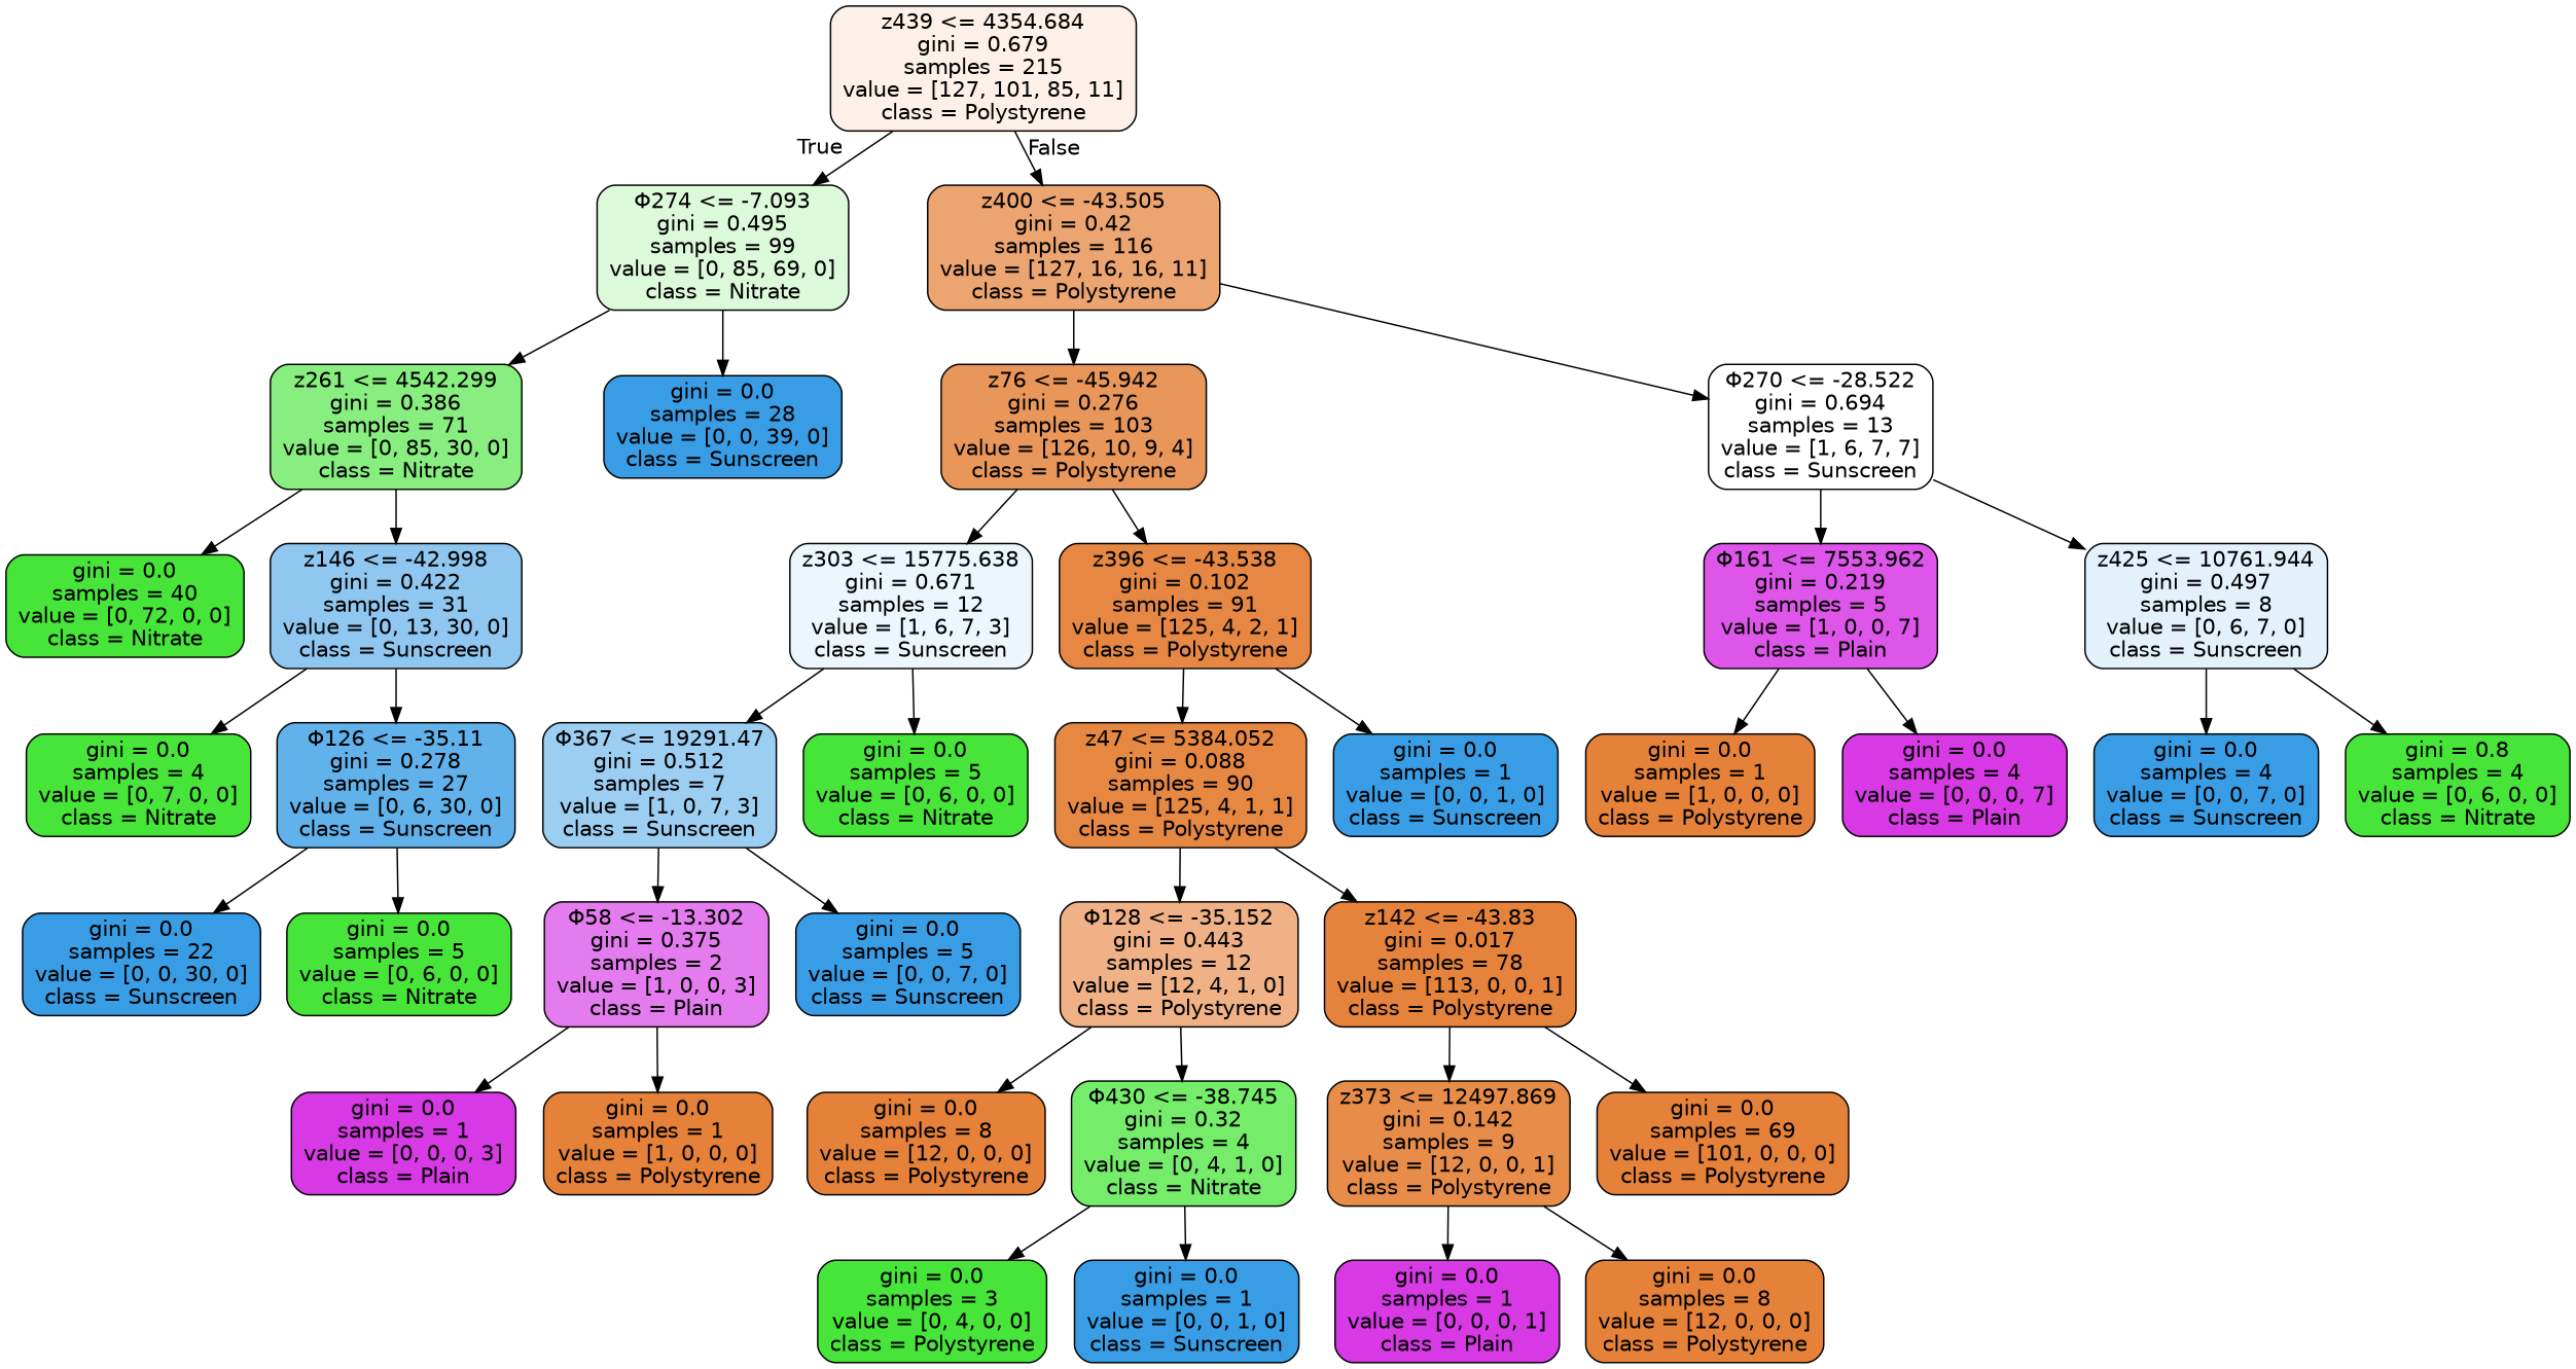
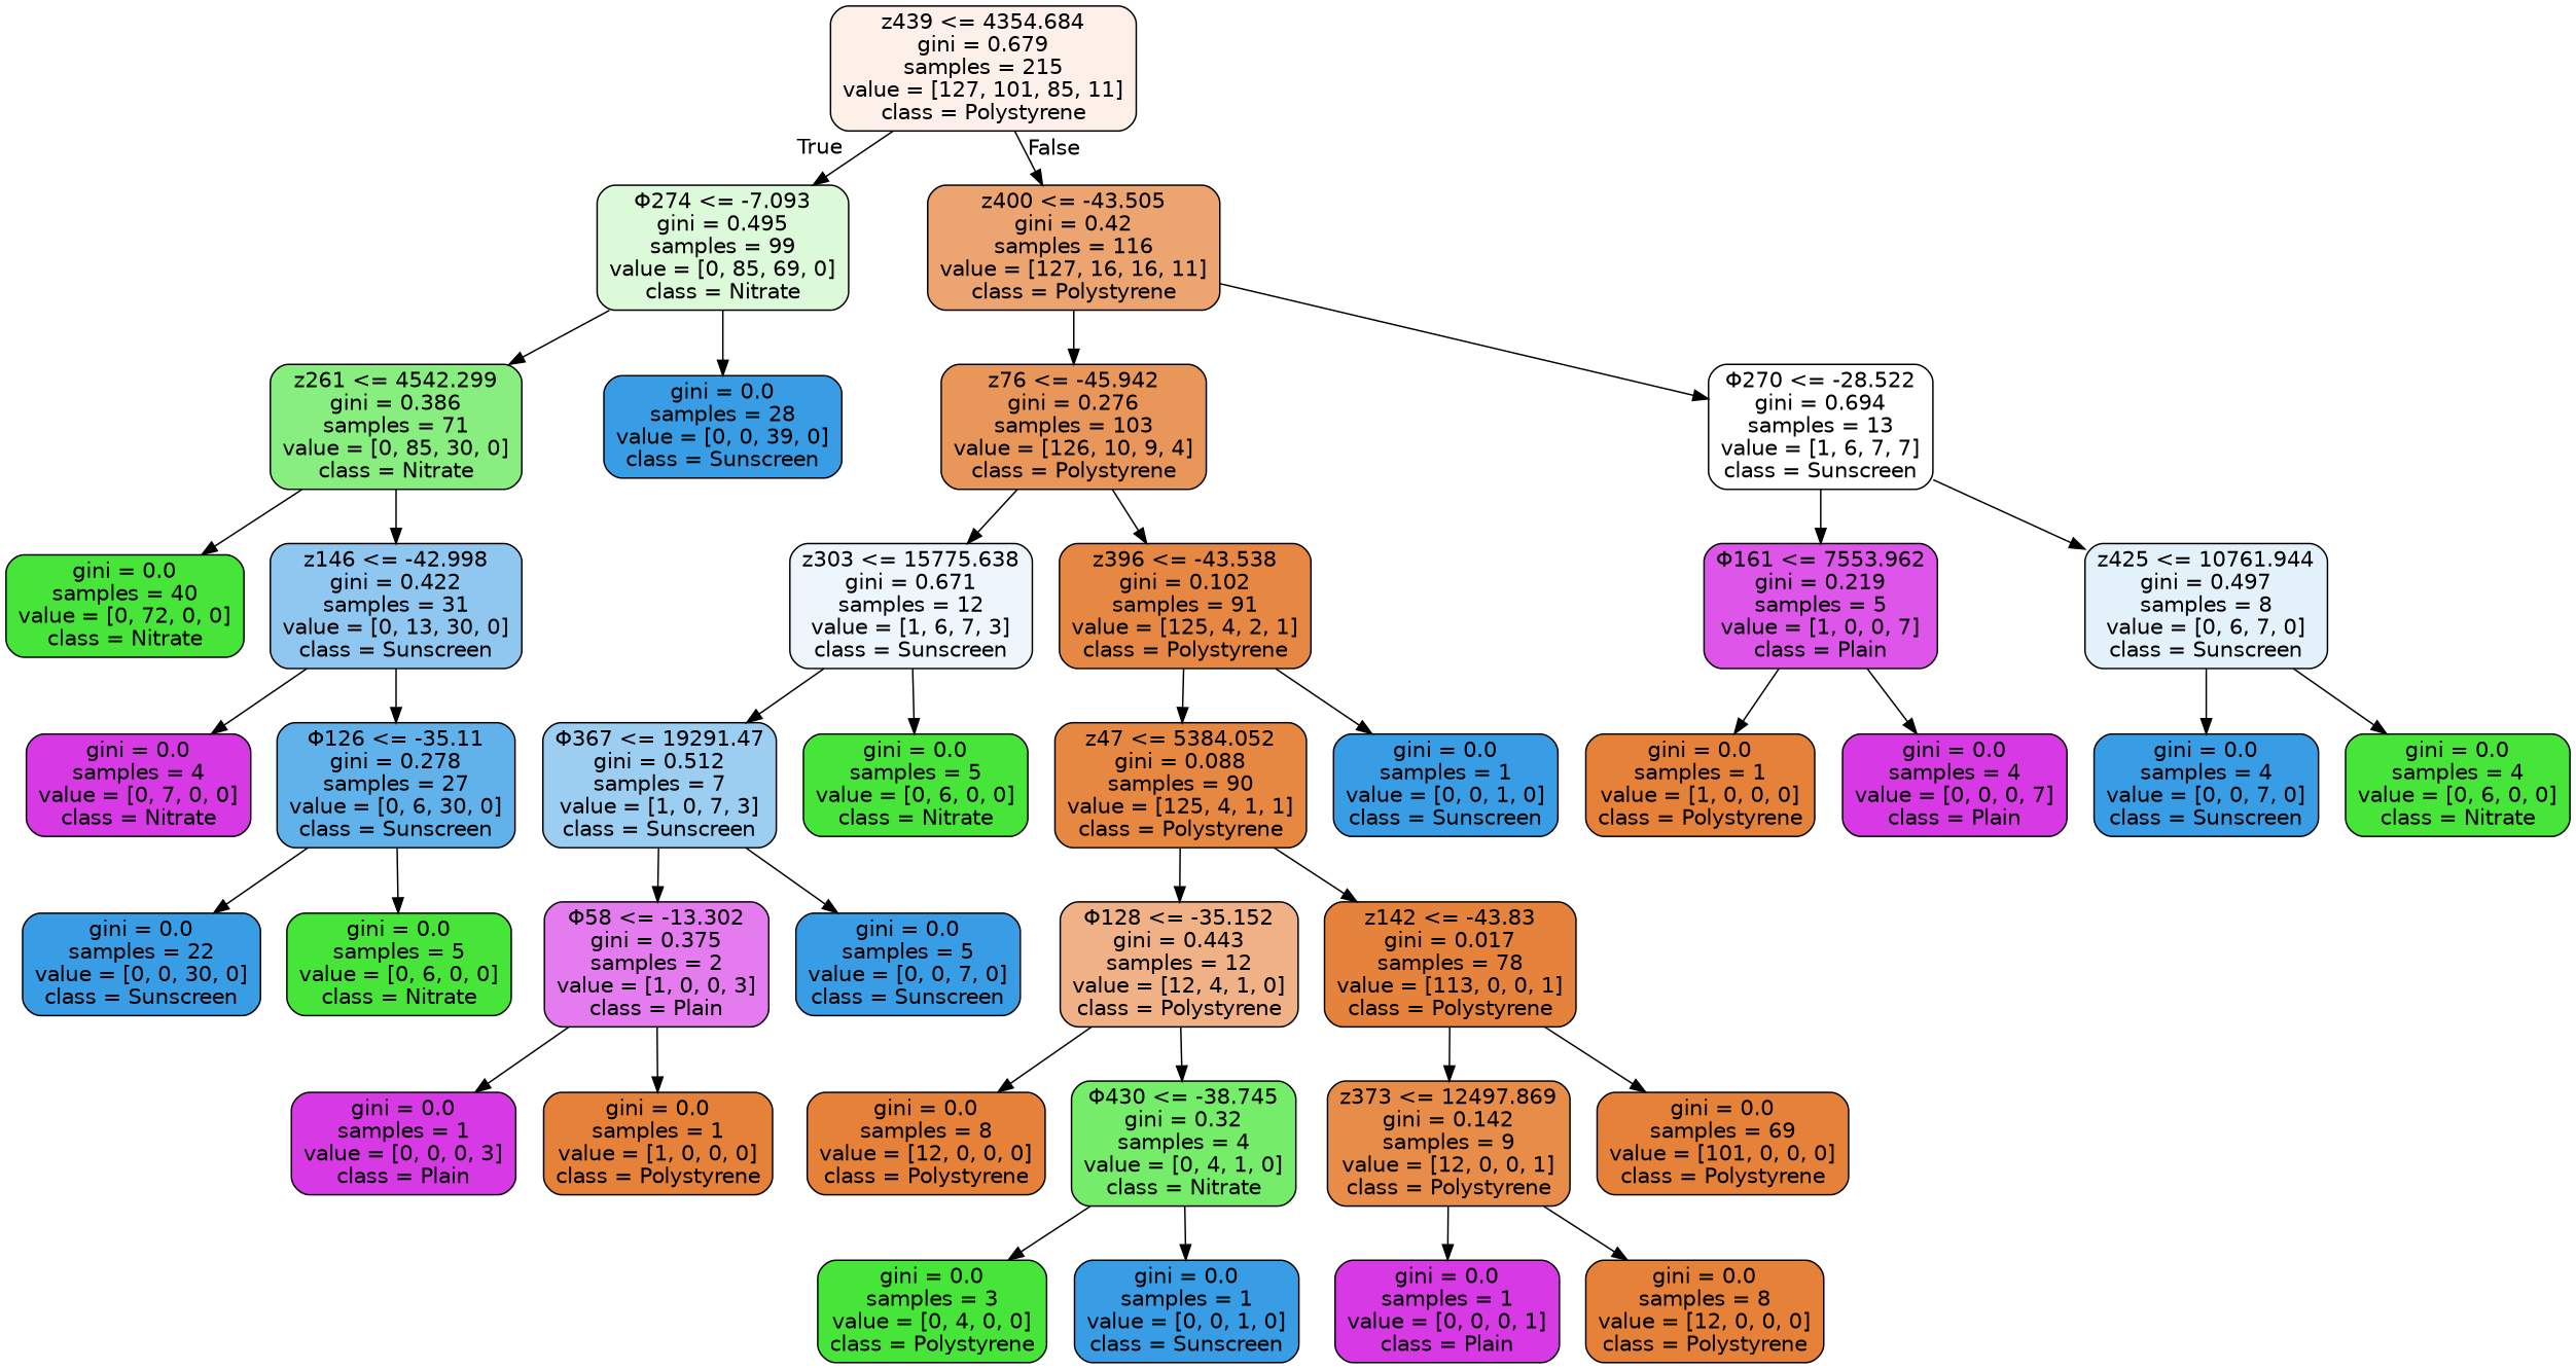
  digraph {
    node [color=black fillcolor="#399de5" fontname=helvetica shape=box style="filled, rounded"]
    edge [fontname=helvetica]
    n1 [fillcolor="#fcf0e8" label="z439 <= 4354.684\ngini = 0.679\nsamples = 215\nvalue = [127, 101, 85, 11]\nclass = Polystyrene"]
    n2 [fillcolor="#dcfada" label="Φ274 <= -7.093\ngini = 0.495\nsamples = 99\nvalue = [0, 85, 69, 0]\nclass = Nitrate"]
    n3 [fillcolor="#eca470" label="z400 <= -43.505\ngini = 0.42\nsamples = 116\nvalue = [127, 16, 16, 11]\nclass = Polystyrene"]
    n4 [fillcolor="#88ee7f" label="z261 <= 4542.299\ngini = 0.386\nsamples = 71\nvalue = [0, 85, 30, 0]\nclass = Nitrate"]
    n5 [label="gini = 0.0\nsamples = 28\nvalue = [0, 0, 39, 0]\nclass = Sunscreen"]
    n6 [fillcolor="#e9965a" label="z76 <= -45.942\ngini = 0.276\nsamples = 103\nvalue = [126, 10, 9, 4]\nclass = Polystyrene"]
    n7 [fillcolor="#ffffff" label="Φ270 <= -28.522\ngini = 0.694\nsamples = 13\nvalue = [1, 6, 7, 7]\nclass = Sunscreen"]
    n8 [fillcolor="#47e539" label="gini = 0.0\nsamples = 40\nvalue = [0, 72, 0, 0]\nclass = Nitrate"]
    n9 [fillcolor="#8fc7f0" label="z146 <= -42.998\ngini = 0.422\nsamples = 31\nvalue = [0, 13, 30, 0]\nclass = Sunscreen"]
-   n10 [fillcolor="#47e539" label="gini = 0.0\nsamples = 4\nvalue = [0, 7, 0, 0]\nclass = Nitrate"]
+   n10 [fillcolor="#d739e5" label="gini = 0.0\nsamples = 4\nvalue = [0, 7, 0, 0]\nclass = Nitrate"]
    n11 [fillcolor="#61b1ea" label="Φ126 <= -35.11\ngini = 0.278\nsamples = 27\nvalue = [0, 6, 30, 0]\nclass = Sunscreen"]
    n12 [label="gini = 0.0\nsamples = 22\nvalue = [0, 0, 30, 0]\nclass = Sunscreen"]
    n13 [fillcolor="#47e539" label="gini = 0.0\nsamples = 5\nvalue = [0, 6, 0, 0]\nclass = Nitrate"]
    n14 [fillcolor="#edf6fd" label="z303 <= 15775.638\ngini = 0.671\nsamples = 12\nvalue = [1, 6, 7, 3]\nclass = Sunscreen"]
    n15 [fillcolor="#e68844" label="z396 <= -43.538\ngini = 0.102\nsamples = 91\nvalue = [125, 4, 2, 1]\nclass = Polystyrene"]
    n16 [fillcolor="#dd55e9" label="Φ161 <= 7553.962\ngini = 0.219\nsamples = 5\nvalue = [1, 0, 0, 7]\nclass = Plain"]
    n17 [fillcolor="#e3f1fb" label="z425 <= 10761.944\ngini = 0.497\nsamples = 8\nvalue = [0, 6, 7, 0]\nclass = Sunscreen"]
    n18 [fillcolor="#9ccef2" label="Φ367 <= 19291.47\ngini = 0.512\nsamples = 7\nvalue = [1, 0, 7, 3]\nclass = Sunscreen"]
    n19 [fillcolor="#47e539" label="gini = 0.0\nsamples = 5\nvalue = [0, 6, 0, 0]\nclass = Nitrate"]
    n20 [fillcolor="#e68742" label="z47 <= 5384.052\ngini = 0.088\nsamples = 90\nvalue = [125, 4, 1, 1]\nclass = Polystyrene"]
    n21 [label="gini = 0.0\nsamples = 1\nvalue = [0, 0, 1, 0]\nclass = Sunscreen"]
    n22 [fillcolor="#e47bee" label="Φ58 <= -13.302\ngini = 0.375\nsamples = 2\nvalue = [1, 0, 0, 3]\nclass = Plain"]
    n23 [label="gini = 0.0\nsamples = 5\nvalue = [0, 0, 7, 0]\nclass = Sunscreen"]
    n24 [fillcolor="#d739e5" label="gini = 0.0\nsamples = 1\nvalue = [0, 0, 0, 3]\nclass = Plain"]
    n25 [fillcolor="#e58139" label="gini = 0.0\nsamples = 1\nvalue = [1, 0, 0, 0]\nclass = Polystyrene"]
    n26 [fillcolor="#efb185" label="Φ128 <= -35.152\ngini = 0.443\nsamples = 12\nvalue = [12, 4, 1, 0]\nclass = Polystyrene"]
    n27 [fillcolor="#e5823b" label="z142 <= -43.83\ngini = 0.017\nsamples = 78\nvalue = [113, 0, 0, 1]\nclass = Polystyrene"]
    n28 [fillcolor="#e58139" label="gini = 0.0\nsamples = 8\nvalue = [12, 0, 0, 0]\nclass = Polystyrene"]
    n29 [fillcolor="#75ec6a" label="Φ430 <= -38.745\ngini = 0.32\nsamples = 4\nvalue = [0, 4, 1, 0]\nclass = Nitrate"]
    n30 [fillcolor="#e78c49" label="z373 <= 12497.869\ngini = 0.142\nsamples = 9\nvalue = [12, 0, 0, 1]\nclass = Polystyrene"]
    n31 [fillcolor="#e58139" label="gini = 0.0\nsamples = 69\nvalue = [101, 0, 0, 0]\nclass = Polystyrene"]
    n32 [fillcolor="#47e539" label="gini = 0.0\nsamples = 3\nvalue = [0, 4, 0, 0]\nclass = Polystyrene"]
    n33 [label="gini = 0.0\nsamples = 1\nvalue = [0, 0, 1, 0]\nclass = Sunscreen"]
    n34 [fillcolor="#d739e5" label="gini = 0.0\nsamples = 1\nvalue = [0, 0, 0, 1]\nclass = Plain"]
    n35 [fillcolor="#e58139" label="gini = 0.0\nsamples = 8\nvalue = [12, 0, 0, 0]\nclass = Polystyrene"]
    n36 [fillcolor="#e58139" label="gini = 0.0\nsamples = 1\nvalue = [1, 0, 0, 0]\nclass = Polystyrene"]
    n37 [fillcolor="#d739e5" label="gini = 0.0\nsamples = 4\nvalue = [0, 0, 0, 7]\nclass = Plain"]
    n38 [label="gini = 0.0\nsamples = 4\nvalue = [0, 0, 7, 0]\nclass = Sunscreen"]
-   n39 [fillcolor="#47e539" label="gini = 0.8\nsamples = 4\nvalue = [0, 6, 0, 0]\nclass = Nitrate"]
+   n39 [fillcolor="#47e539" label="gini = 0.0\nsamples = 4\nvalue = [0, 6, 0, 0]\nclass = Nitrate"]
    n1 -> n2 [headlabel=True labelangle=45 labeldistance=2.5]
    n1 -> n3 [headlabel=False labelangle=-45 labeldistance=2.5]
    n2 -> n4
    n2 -> n5
    n3 -> n6
    n3 -> n7
    n4 -> n8
    n4 -> n9
    n6 -> n14
    n6 -> n15
    n7 -> n16
    n7 -> n17
    n9 -> n10
    n9 -> n11
    n11 -> n12
    n11 -> n13
    n14 -> n18
    n14 -> n19
    n15 -> n20
    n15 -> n21
    n16 -> n36
    n16 -> n37
    n17 -> n38
    n17 -> n39
    n18 -> n22
    n18 -> n23
    n20 -> n26
    n20 -> n27
    n22 -> n24
    n22 -> n25
    n26 -> n28
    n26 -> n29
    n27 -> n30
    n27 -> n31
    n29 -> n32
    n29 -> n33
    n30 -> n34
    n30 -> n35
  }
